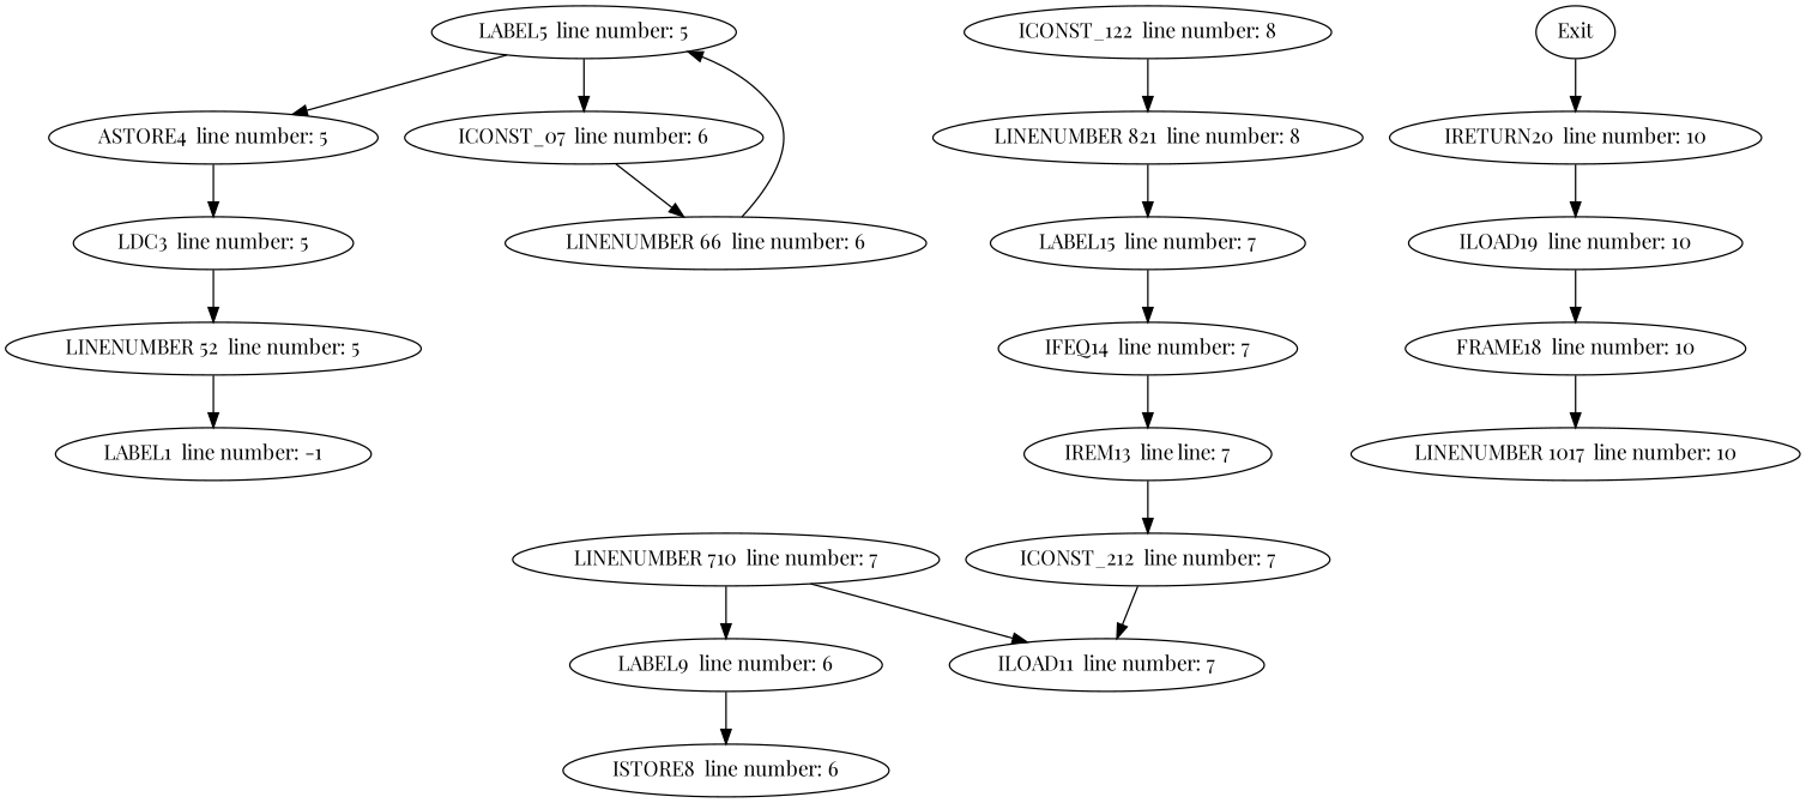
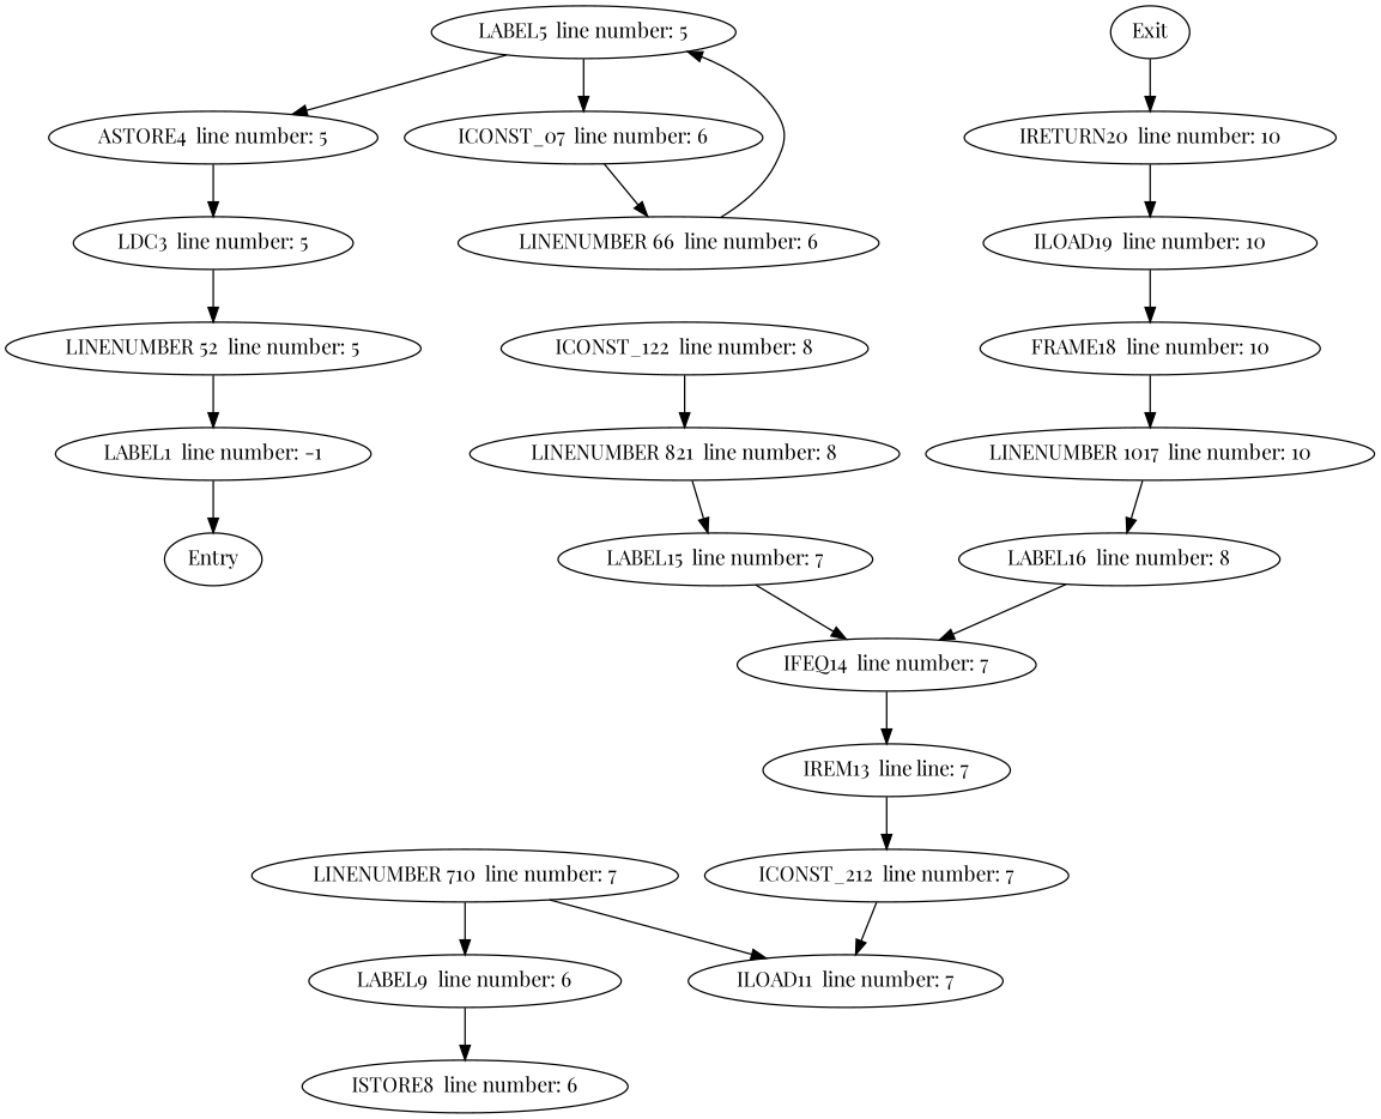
  digraph {
    fontname="Playfair Display"
    node [fontname="Playfair Display"]
    edge [fontname="Playfair Display"]
    "LABEL1  line number: -1"
+   Entry
    "LINENUMBER 52  line number: 5"
    "LDC3  line number: 5"
    "ASTORE4  line number: 5"
    "LABEL5  line number: 5"
    "ICONST_07  line number: 6"
    "LINENUMBER 66  line number: 6"
    "LABEL9  line number: 6"
    "ISTORE8  line number: 6"
    "LINENUMBER 710  line number: 7"
    "ILOAD11  line number: 7"
    "ICONST_212  line number: 7"
    n14 [label="IREM13  line line: 7"]
    "IFEQ14  line number: 7"
    "LABEL15  line number: 7"
+   "LABEL16  line number: 8"
    "ICONST_122  line number: 8"
    "LINENUMBER 821  line number: 8"
    "LINENUMBER 1017  line number: 10"
    "FRAME18  line number: 10"
    "ILOAD19  line number: 10"
    "IRETURN20  line number: 10"
    Exit
+   "LABEL1  line number: -1" -> Entry
    "LINENUMBER 52  line number: 5" -> "LABEL1  line number: -1"
    "LDC3  line number: 5" -> "LINENUMBER 52  line number: 5"
    "ASTORE4  line number: 5" -> "LDC3  line number: 5"
    "LABEL5  line number: 5" -> "ASTORE4  line number: 5"
    "LABEL5  line number: 5" -> "ICONST_07  line number: 6"
    "ICONST_07  line number: 6" -> "LINENUMBER 66  line number: 6"
    "LINENUMBER 66  line number: 6" -> "LABEL5  line number: 5"
    "LABEL9  line number: 6" -> "ISTORE8  line number: 6"
    "LINENUMBER 710  line number: 7" -> "LABEL9  line number: 6"
    "LINENUMBER 710  line number: 7" -> "ILOAD11  line number: 7"
    "ICONST_212  line number: 7" -> "ILOAD11  line number: 7"
    n14 -> "ICONST_212  line number: 7"
    "IFEQ14  line number: 7" -> n14
    "LABEL15  line number: 7" -> "IFEQ14  line number: 7"
+   "LABEL16  line number: 8" -> "IFEQ14  line number: 7"
    "ICONST_122  line number: 8" -> "LINENUMBER 821  line number: 8"
    "LINENUMBER 821  line number: 8" -> "LABEL15  line number: 7"
+   "LINENUMBER 1017  line number: 10" -> "LABEL16  line number: 8"
    "FRAME18  line number: 10" -> "LINENUMBER 1017  line number: 10"
    "ILOAD19  line number: 10" -> "FRAME18  line number: 10"
    "IRETURN20  line number: 10" -> "ILOAD19  line number: 10"
    Exit -> "IRETURN20  line number: 10"
  }
